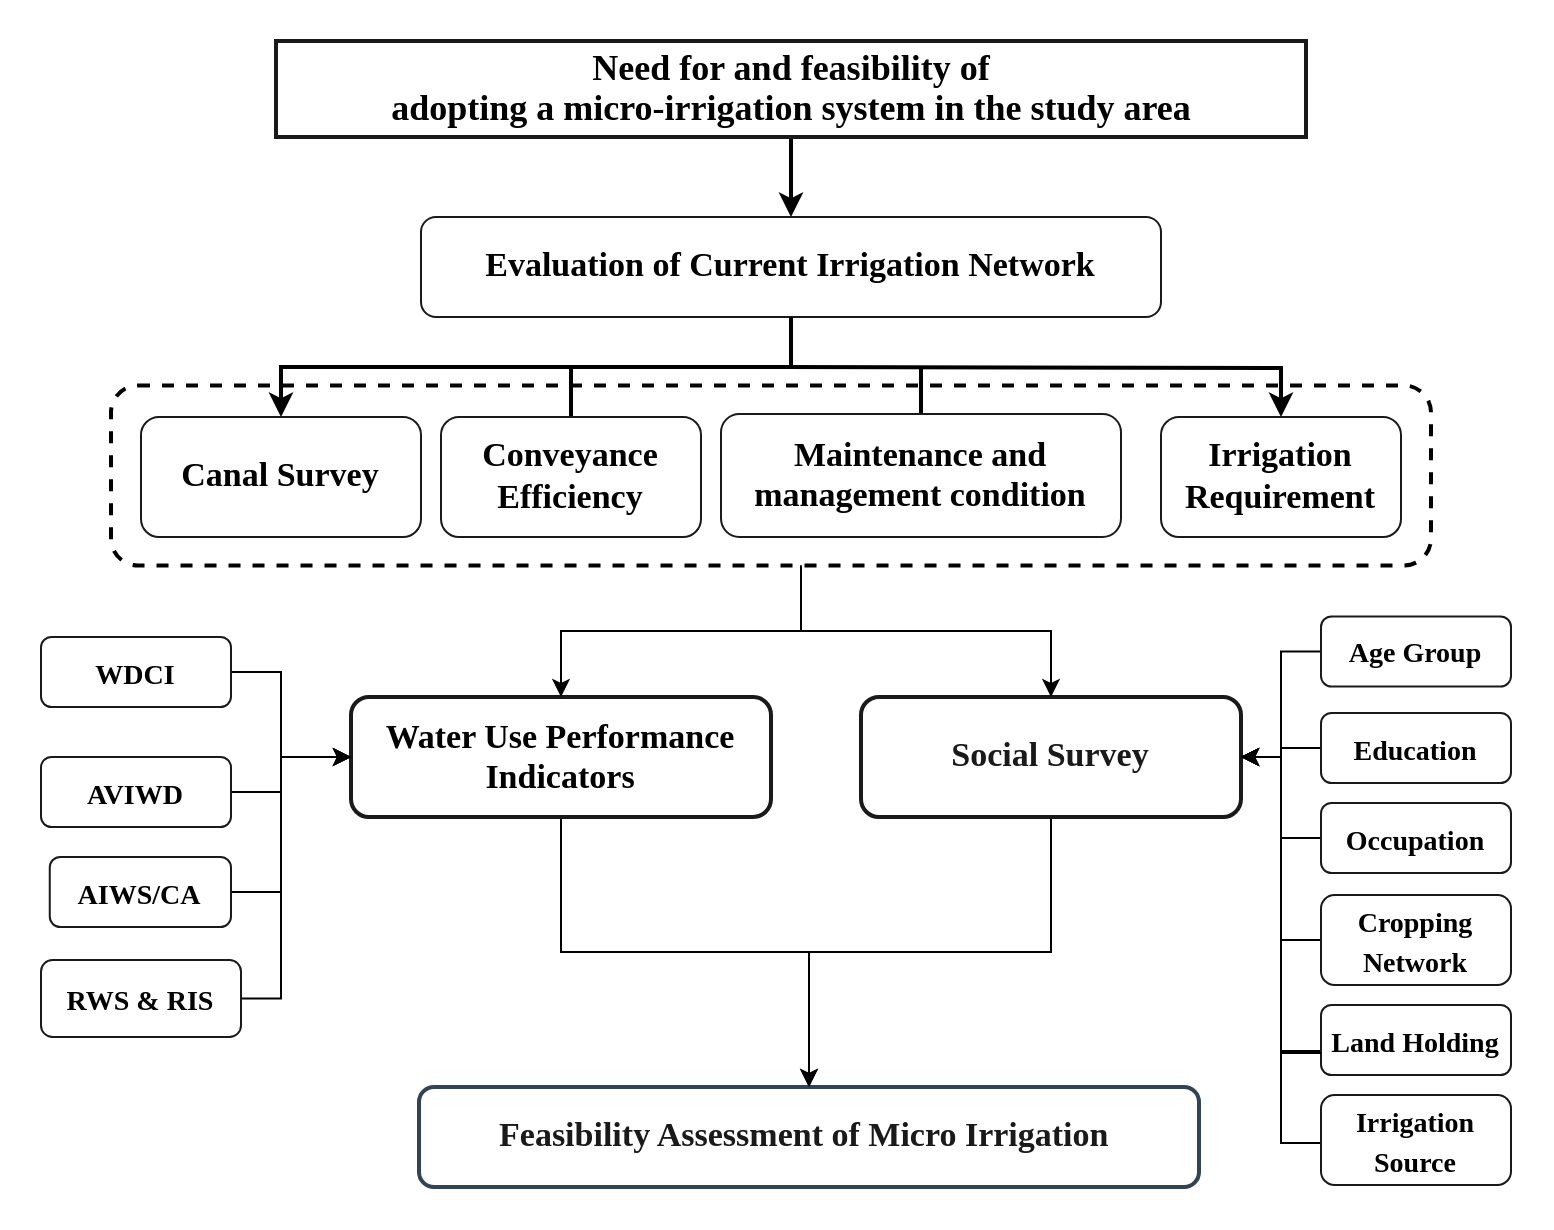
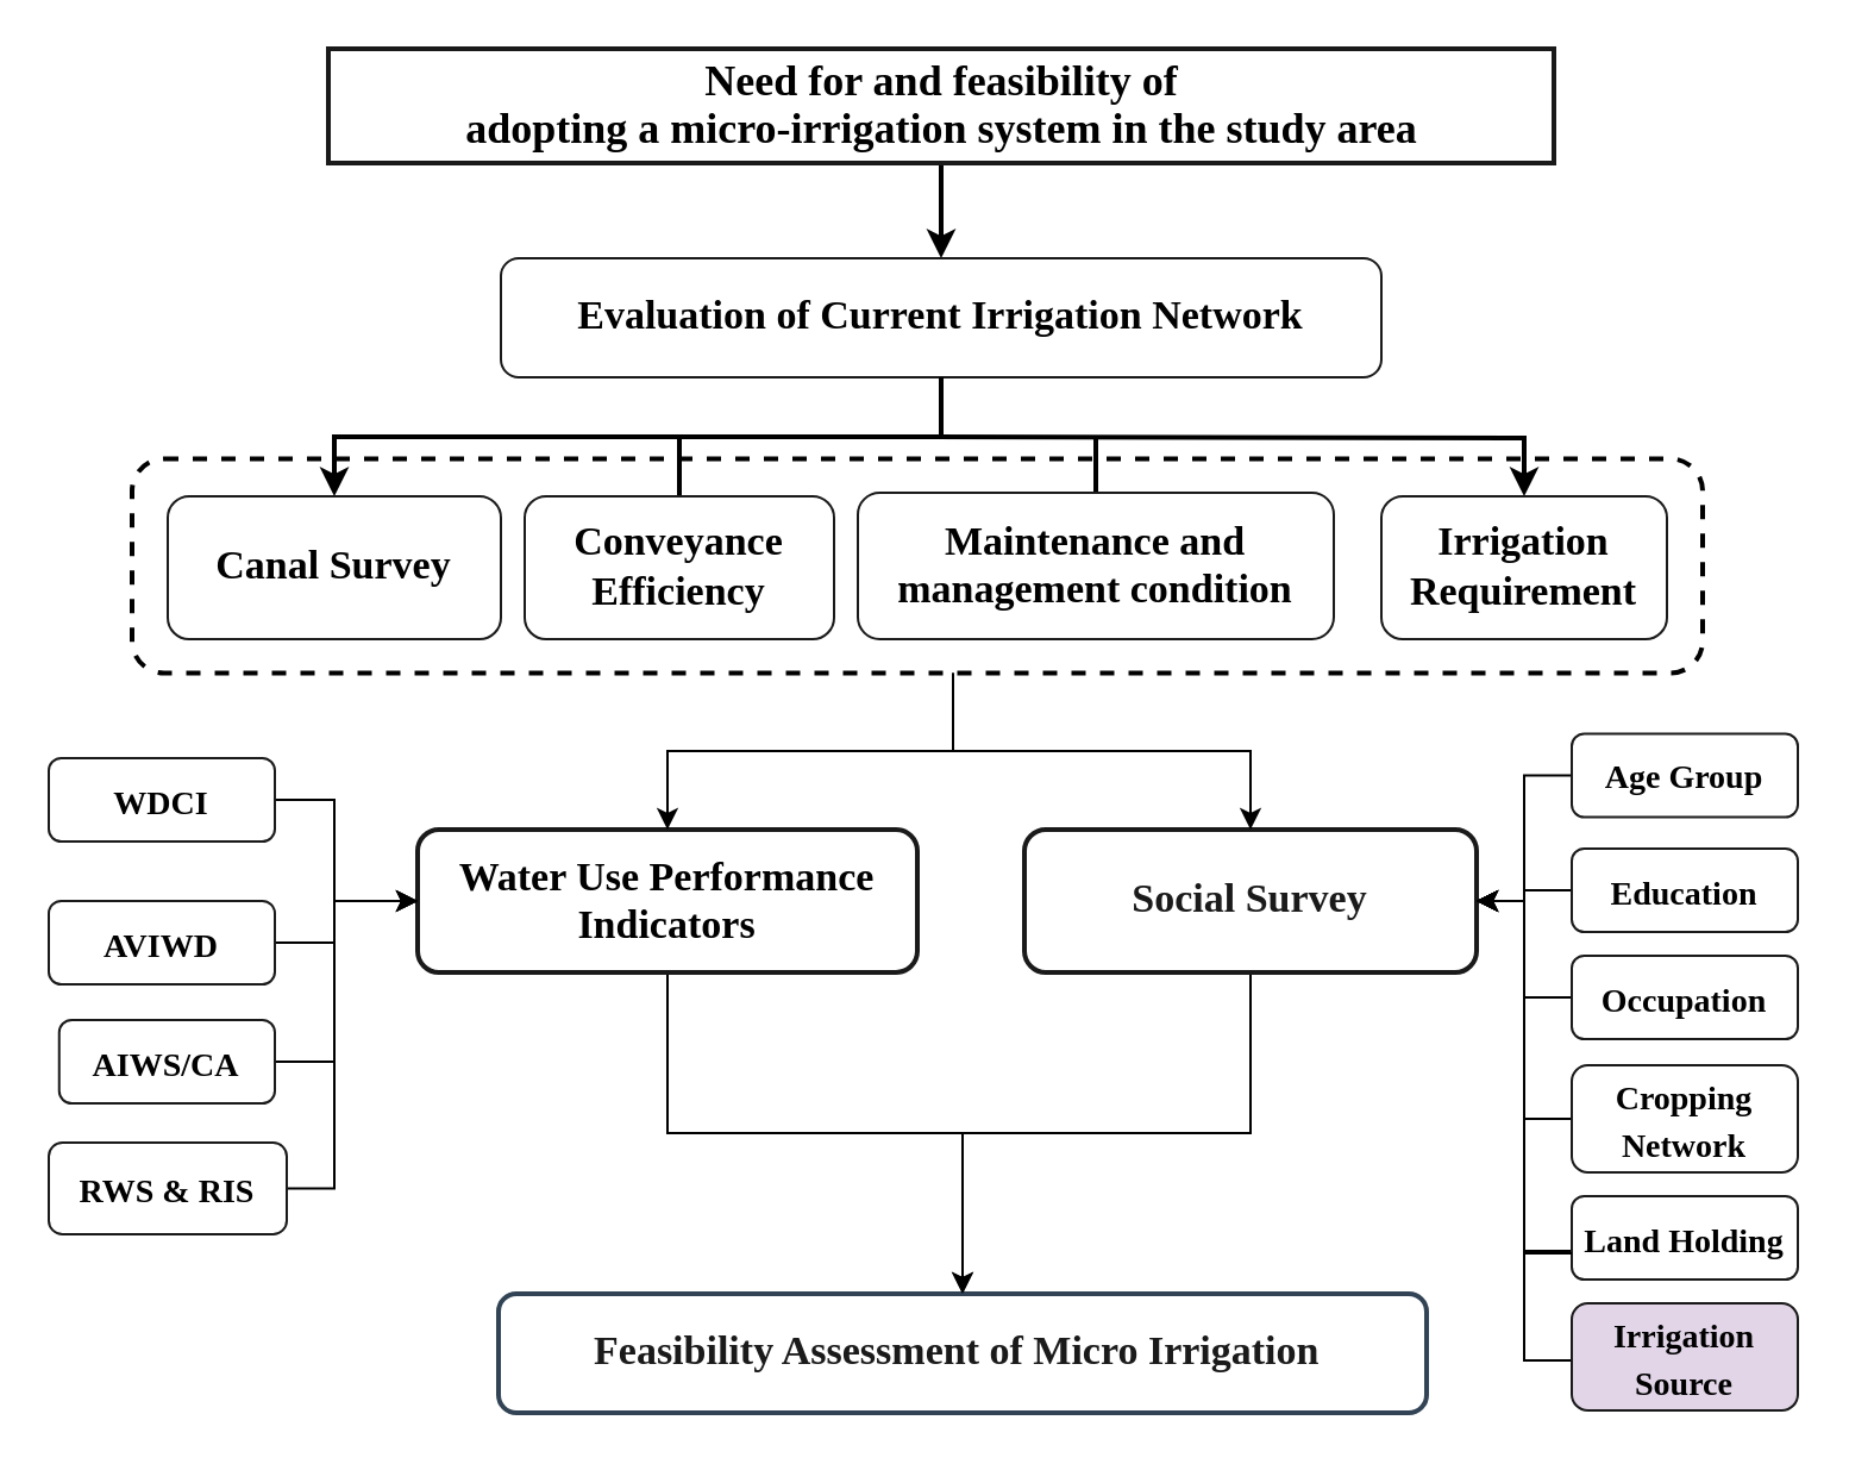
  <mxCell id="0" />
  <mxCell id="1" parent="0" />
  <mxCell id="2" value="" style="edgeStyle=orthogonalEdgeStyle;rounded=0;orthogonalLoop=1;jettySize=auto;html=1;fontFamily=Times New Roman;strokeWidth=2;" edge="1" parent="1" source="3" target="4"><mxGeometry relative="1" as="geometry"><Array as="points"><mxPoint x="395" y="68" /><mxPoint x="395" y="68" /></Array></mxGeometry></mxCell>
  <mxCell id="3" value="&lt;p class=&quot;MsoListParagraph&quot; style=&quot;line-height: 150%;&quot;&gt;&lt;font style=&quot;font-size: 18px;&quot;&gt;&lt;span style=&quot;font-weight: bold;&quot;&gt;Need for and feasibility of&lt;br&gt;adopting a micro-irrigation system in the study area&lt;/span&gt;&lt;/font&gt;&lt;/p&gt;" style="rounded=0;whiteSpace=wrap;html=1;fillColor=#FFFFFF;strokeColor=#1A1A1A;fontFamily=Times New Roman;strokeWidth=2;" vertex="1" parent="1"><mxGeometry x="137.5" y="20" width="515" height="48" as="geometry" /></mxCell>
  <mxCell id="4" value="&lt;font style=&quot;font-size: 17px;&quot;&gt;&lt;b&gt;Evaluation of Current Irrigation Network&lt;/b&gt;&lt;/font&gt;" style="rounded=1;whiteSpace=wrap;html=1;fillColor=#FFFFFF;strokeColor=#1A1A1A;fontFamily=Times New Roman;fontSize=16;" vertex="1" parent="1"><mxGeometry x="210" y="108" width="370" height="50" as="geometry" /></mxCell>
  <mxCell id="5" style="edgeStyle=orthogonalEdgeStyle;rounded=0;orthogonalLoop=1;jettySize=auto;html=1;entryX=0.5;entryY=0;entryDx=0;entryDy=0;" edge="1" parent="1" source="6" target="7"><mxGeometry relative="1" as="geometry" /></mxCell>
  <mxCell id="6" value="&lt;span style=&quot;line-height: 115%;&quot;&gt;&lt;font style=&quot;font-size: 17px;&quot;&gt;&lt;b&gt;Water Use Performance Indicators&lt;/b&gt;&lt;/font&gt;&lt;/span&gt;" style="rounded=1;whiteSpace=wrap;html=1;fillColor=#FFFFFF;strokeColor=#1A1A1A;fontFamily=Times New Roman;fontSize=16;strokeWidth=2;" vertex="1" parent="1"><mxGeometry x="175" y="348" width="210" height="60" as="geometry" /></mxCell>
  <mxCell id="7" value="&lt;font style=&quot;font-size: 17px;&quot;&gt;&lt;b&gt;Feasibility Assessment of Micro Irrigation&amp;nbsp;&lt;/b&gt;&lt;/font&gt;" style="rounded=1;whiteSpace=wrap;html=1;fillColor=#FFFFFF;fontColor=#1A1A1A;strokeColor=#314354;fontFamily=Times New Roman;fontSize=16;strokeWidth=2;" vertex="1" parent="1"><mxGeometry x="209" y="543" width="390" height="50" as="geometry" /></mxCell>
  <mxCell id="8" style="edgeStyle=orthogonalEdgeStyle;rounded=0;orthogonalLoop=1;jettySize=auto;html=1;entryX=0.5;entryY=0;entryDx=0;entryDy=0;" edge="1" parent="1" source="9" target="7"><mxGeometry relative="1" as="geometry" /></mxCell>
  <mxCell id="9" value="&lt;b style=&quot;color: rgb(26, 26, 26); font-size: 17px;&quot;&gt;Social Survey&lt;/b&gt;" style="rounded=1;whiteSpace=wrap;html=1;fillColor=#FFFFFF;strokeColor=#1A1A1A;fontFamily=Times New Roman;fontSize=16;strokeWidth=2;" vertex="1" parent="1"><mxGeometry x="430" y="348" width="190" height="60" as="geometry" /></mxCell>
  <mxCell id="10" style="edgeStyle=orthogonalEdgeStyle;rounded=0;orthogonalLoop=1;jettySize=auto;html=1;entryX=0;entryY=0.5;entryDx=0;entryDy=0;" edge="1" parent="1" source="11" target="6"><mxGeometry relative="1" as="geometry"><mxPoint x="170" y="398" as="targetPoint" /><Array as="points"><mxPoint x="140" y="499" /><mxPoint x="140" y="378" /></Array></mxGeometry></mxCell>
  <mxCell id="11" value="&lt;span style=&quot;line-height: 107%;&quot;&gt;&lt;font style=&quot;font-size: 14px;&quot;&gt;&lt;b style=&quot;&quot;&gt;RWS &amp;amp; RIS&lt;/b&gt;&lt;/font&gt;&lt;/span&gt;" style="rounded=1;whiteSpace=wrap;html=1;fillColor=#FFFFFF;strokeColor=#1A1A1A;fontFamily=Times New Roman;fontSize=16;" vertex="1" parent="1"><mxGeometry x="20" y="479.5" width="100" height="38.5" as="geometry" /></mxCell>
  <mxCell id="12" value="" style="edgeStyle=orthogonalEdgeStyle;rounded=0;orthogonalLoop=1;jettySize=auto;html=1;fontFamily=Times New Roman;entryX=0.5;entryY=0;entryDx=0;entryDy=0;fontSize=16;strokeWidth=2;" edge="1" parent="1" source="4" target="33"><mxGeometry relative="1" as="geometry"><mxPoint x="395" y="188" as="targetPoint" /></mxGeometry></mxCell>
  <mxCell id="13" style="edgeStyle=orthogonalEdgeStyle;rounded=0;orthogonalLoop=1;jettySize=auto;html=1;entryX=0;entryY=0.5;entryDx=0;entryDy=0;" edge="1" parent="1" source="37" target="6"><mxGeometry relative="1" as="geometry"><Array as="points"><mxPoint x="140" y="336" /><mxPoint x="140" y="378" /></Array></mxGeometry></mxCell>
  <mxCell id="14" style="edgeStyle=orthogonalEdgeStyle;rounded=0;orthogonalLoop=1;jettySize=auto;html=1;entryX=0;entryY=0.5;entryDx=0;entryDy=0;" edge="1" parent="1" source="38" target="6"><mxGeometry relative="1" as="geometry"><Array as="points"><mxPoint x="140" y="396" /><mxPoint x="140" y="378" /></Array></mxGeometry></mxCell>
  <mxCell id="15" style="edgeStyle=orthogonalEdgeStyle;rounded=0;orthogonalLoop=1;jettySize=auto;html=1;entryX=0;entryY=0.5;entryDx=0;entryDy=0;" edge="1" parent="1" source="39" target="6"><mxGeometry relative="1" as="geometry"><mxPoint x="170" y="388" as="targetPoint" /><Array as="points"><mxPoint x="140" y="445" /><mxPoint x="140" y="378" /></Array></mxGeometry></mxCell>
  <mxCell id="16" style="edgeStyle=orthogonalEdgeStyle;rounded=0;orthogonalLoop=1;jettySize=auto;html=1;entryX=1;entryY=0.5;entryDx=0;entryDy=0;" edge="1" parent="1" source="17" target="9"><mxGeometry relative="1" as="geometry" /></mxCell>
  <mxCell id="17" value="&lt;span style=&quot;line-height: 107%;&quot;&gt;&lt;font style=&quot;font-size: 14px;&quot;&gt;&lt;b style=&quot;&quot;&gt;Age Group&lt;/b&gt;&lt;/font&gt;&lt;/span&gt;" style="rounded=1;whiteSpace=wrap;html=1;fillColor=#FFFFFF;strokeColor=#1A1A1A;fontFamily=Times New Roman;fontSize=16;" vertex="1" parent="1"><mxGeometry x="660" y="307.75" width="95" height="35" as="geometry" /></mxCell>
  <mxCell id="18" style="edgeStyle=orthogonalEdgeStyle;rounded=0;orthogonalLoop=1;jettySize=auto;html=1;entryX=1;entryY=0.5;entryDx=0;entryDy=0;" edge="1" parent="1" source="19" target="9"><mxGeometry relative="1" as="geometry"><mxPoint x="620" y="378" as="targetPoint" /><Array as="points"><mxPoint x="640" y="525" /><mxPoint x="640" y="378" /></Array></mxGeometry></mxCell>
  <mxCell id="19" value="&lt;span style=&quot;line-height: 107%;&quot;&gt;&lt;font style=&quot;font-size: 14px;&quot;&gt;&lt;b style=&quot;&quot;&gt;Land Holding&lt;/b&gt;&lt;/font&gt;&lt;/span&gt;" style="rounded=1;whiteSpace=wrap;html=1;fillColor=#FFFFFF;strokeColor=#1A1A1A;fontFamily=Times New Roman;fontSize=16;" vertex="1" parent="1"><mxGeometry x="660" y="502" width="95" height="35" as="geometry" /></mxCell>
  <mxCell id="20" style="edgeStyle=orthogonalEdgeStyle;rounded=0;orthogonalLoop=1;jettySize=auto;html=1;" edge="1" parent="1" source="21"><mxGeometry relative="1" as="geometry"><mxPoint x="620" y="378" as="targetPoint" /><Array as="points"><mxPoint x="640" y="571" /><mxPoint x="640" y="378" /></Array></mxGeometry></mxCell>
- <mxCell id="21" value="&lt;span style=&quot;line-height: 107%;&quot;&gt;&lt;font style=&quot;font-size: 14px;&quot;&gt;&lt;b style=&quot;&quot;&gt;Irrigation Source&lt;/b&gt;&lt;/font&gt;&lt;/span&gt;" style="rounded=1;whiteSpace=wrap;html=1;fillColor=#FFFFFF;strokeColor=#1A1A1A;fontFamily=Times New Roman;fontSize=16;" vertex="1" parent="1"><mxGeometry x="660" y="547" width="95" height="45" as="geometry" /></mxCell>
+ <mxCell id="21" value="&lt;span style=&quot;line-height: 107%;&quot;&gt;&lt;font style=&quot;font-size: 14px;&quot;&gt;&lt;b style=&quot;&quot;&gt;Irrigation Source&lt;/b&gt;&lt;/font&gt;&lt;/span&gt;" style="rounded=1;whiteSpace=wrap;html=1;fillColor=#e1d5e7;strokeColor=#1A1A1A;fontFamily=Times New Roman;fontSize=16;" vertex="1" parent="1"><mxGeometry x="660" y="547" width="95" height="45" as="geometry" /></mxCell>
  <mxCell id="22" style="edgeStyle=orthogonalEdgeStyle;rounded=0;orthogonalLoop=1;jettySize=auto;html=1;entryX=1;entryY=0.5;entryDx=0;entryDy=0;" edge="1" parent="1" source="41" target="9"><mxGeometry relative="1" as="geometry" /></mxCell>
  <mxCell id="23" style="edgeStyle=orthogonalEdgeStyle;rounded=0;orthogonalLoop=1;jettySize=auto;html=1;entryX=1;entryY=0.5;entryDx=0;entryDy=0;" edge="1" parent="1" source="42" target="9"><mxGeometry relative="1" as="geometry" /></mxCell>
  <mxCell id="24" style="edgeStyle=orthogonalEdgeStyle;rounded=0;orthogonalLoop=1;jettySize=auto;html=1;entryX=1;entryY=0.5;entryDx=0;entryDy=0;" edge="1" parent="1" source="40" target="9"><mxGeometry relative="1" as="geometry" /></mxCell>
  <mxCell id="25" style="edgeStyle=orthogonalEdgeStyle;rounded=0;orthogonalLoop=1;jettySize=auto;html=1;entryX=1;entryY=0.5;entryDx=0;entryDy=0;" edge="1" parent="1" source="19" target="9"><mxGeometry relative="1" as="geometry"><mxPoint x="620" y="378" as="targetPoint" /><mxPoint x="670" y="525" as="sourcePoint" /><Array as="points"><mxPoint x="640" y="526" /><mxPoint x="640" y="378" /></Array></mxGeometry></mxCell>
  <mxCell id="26" style="edgeStyle=orthogonalEdgeStyle;rounded=0;orthogonalLoop=1;jettySize=auto;html=1;entryX=0.5;entryY=0;entryDx=0;entryDy=0;" edge="1" parent="1" source="28" target="6"><mxGeometry relative="1" as="geometry"><Array as="points"><mxPoint x="400" y="315" /><mxPoint x="280" y="315" /></Array></mxGeometry></mxCell>
  <mxCell id="27" style="edgeStyle=orthogonalEdgeStyle;rounded=0;orthogonalLoop=1;jettySize=auto;html=1;entryX=0.5;entryY=0;entryDx=0;entryDy=0;" edge="1" parent="1" source="28" target="9"><mxGeometry relative="1" as="geometry"><Array as="points"><mxPoint x="400" y="315" /><mxPoint x="525" y="315" /></Array></mxGeometry></mxCell>
  <mxCell id="28" value="" style="rounded=1;whiteSpace=wrap;html=1;fillColor=none;strokeWidth=2;fontFamily=Times New Roman;fontSize=16;dashed=1;" vertex="1" parent="1"><mxGeometry x="55" y="192.25" width="660" height="90" as="geometry" /></mxCell>
  <mxCell id="29" value="" style="edgeStyle=orthogonalEdgeStyle;rounded=0;orthogonalLoop=1;jettySize=auto;html=1;fontFamily=Times New Roman;entryX=0.5;entryY=0;entryDx=0;entryDy=0;fontSize=16;strokeWidth=2;" edge="1" parent="1" target="36"><mxGeometry relative="1" as="geometry"><mxPoint x="640" y="211.5" as="targetPoint" /><mxPoint x="390" y="183" as="sourcePoint" /></mxGeometry></mxCell>
  <mxCell id="30" value="" style="endArrow=none;html=1;rounded=0;exitX=0.5;exitY=0;exitDx=0;exitDy=0;fontFamily=Times New Roman;fontSize=16;strokeWidth=2;" edge="1" parent="1" source="35"><mxGeometry width="50" height="50" relative="1" as="geometry"><mxPoint x="460" y="201.5" as="sourcePoint" /><mxPoint x="460" y="183" as="targetPoint" /></mxGeometry></mxCell>
  <mxCell id="31" value="" style="endArrow=none;html=1;rounded=0;fontFamily=Times New Roman;fontSize=16;strokeWidth=2;" edge="1" parent="1"><mxGeometry width="50" height="50" relative="1" as="geometry"><mxPoint x="285" y="208" as="sourcePoint" /><mxPoint x="285" y="183" as="targetPoint" /></mxGeometry></mxCell>
  <mxCell id="32" value="" style="group" vertex="1" connectable="0" parent="1"><mxGeometry x="70" y="206.5" width="630" height="61.5" as="geometry" /></mxCell>
  <mxCell id="33" value="&lt;font style=&quot;font-size: 17px;&quot;&gt;&lt;b&gt;Canal Survey&lt;/b&gt;&lt;/font&gt;" style="rounded=1;whiteSpace=wrap;html=1;fillColor=#FFFFFF;strokeColor=#1A1A1A;fontFamily=Times New Roman;fontSize=16;" vertex="1" parent="32"><mxGeometry y="1.5" width="140" height="60" as="geometry" /></mxCell>
  <mxCell id="34" value="&lt;font style=&quot;font-size: 17px;&quot;&gt;&lt;b&gt;Conveyance Efficiency&lt;/b&gt;&lt;/font&gt;" style="rounded=1;whiteSpace=wrap;html=1;fillColor=#FFFFFF;strokeColor=#1A1A1A;fontFamily=Times New Roman;fontSize=16;" vertex="1" parent="32"><mxGeometry x="150" y="1.5" width="130" height="60" as="geometry" /></mxCell>
  <mxCell id="35" value="&lt;span style=&quot;line-height: 115%;&quot;&gt;&lt;font style=&quot;font-size: 17px;&quot;&gt;&lt;b&gt;Maintenance and management condition&lt;/b&gt;&lt;/font&gt;&lt;/span&gt;" style="rounded=1;whiteSpace=wrap;html=1;fillColor=#FFFFFF;strokeColor=#1A1A1A;fontFamily=Times New Roman;fontSize=16;" vertex="1" parent="32"><mxGeometry x="290" width="200" height="61.5" as="geometry" /></mxCell>
  <mxCell id="36" value="&lt;font style=&quot;font-size: 17px;&quot;&gt;&lt;b&gt;Irrigation Requirement&lt;/b&gt;&lt;/font&gt;" style="rounded=1;whiteSpace=wrap;html=1;fillColor=#FFFFFF;strokeColor=#1A1A1A;fontFamily=Times New Roman;fontSize=16;" vertex="1" parent="32"><mxGeometry x="510" y="1.5" width="120" height="60" as="geometry" /></mxCell>
  <mxCell id="37" value="&lt;span style=&quot;line-height: 107%;&quot;&gt;&lt;font style=&quot;font-size: 14px;&quot;&gt;&lt;b style=&quot;&quot;&gt;WDCI&lt;/b&gt;&lt;/font&gt;&lt;/span&gt;" style="rounded=1;whiteSpace=wrap;html=1;fillColor=#FFFFFF;strokeColor=#1A1A1A;fontFamily=Times New Roman;fontSize=16;" vertex="1" parent="1"><mxGeometry x="20" y="318" width="95" height="35" as="geometry" /></mxCell>
  <mxCell id="38" value="&lt;span style=&quot;line-height: 107%;&quot;&gt;&lt;font face=&quot;Times New Roman&quot; style=&quot;font-size: 14px;&quot;&gt;&lt;b style=&quot;&quot;&gt;AVIWD&lt;/b&gt;&lt;/font&gt;&lt;/span&gt;" style="rounded=1;whiteSpace=wrap;html=1;fillColor=#FFFFFF;strokeColor=#1A1A1A;fontFamily=Times New Roman;fontSize=16;" vertex="1" parent="1"><mxGeometry x="20" y="378" width="95" height="35" as="geometry" /></mxCell>
  <mxCell id="39" value="&lt;span style=&quot;line-height: 107%;&quot;&gt;&lt;font style=&quot;font-size: 14px;&quot;&gt;&lt;b style=&quot;&quot;&gt;AIWS/CA&lt;/b&gt;&lt;/font&gt;&lt;/span&gt;" style="rounded=1;whiteSpace=wrap;html=1;fillColor=#FFFFFF;strokeColor=#1A1A1A;fontFamily=Times New Roman;fontSize=16;" vertex="1" parent="1"><mxGeometry x="24.38" y="428" width="90.62" height="35" as="geometry" /></mxCell>
  <mxCell id="40" value="&lt;span style=&quot;line-height: 107%;&quot;&gt;&lt;font style=&quot;font-size: 14px;&quot;&gt;&lt;b style=&quot;&quot;&gt;Cropping Network&lt;/b&gt;&lt;/font&gt;&lt;/span&gt;" style="rounded=1;whiteSpace=wrap;html=1;fillColor=#FFFFFF;strokeColor=#1A1A1A;fontFamily=Times New Roman;fontSize=16;" vertex="1" parent="1"><mxGeometry x="660" y="447" width="95" height="45" as="geometry" /></mxCell>
  <mxCell id="41" value="&lt;span style=&quot;line-height: 107%;&quot;&gt;&lt;font style=&quot;font-size: 14px;&quot;&gt;&lt;b style=&quot;&quot;&gt;Occupation&lt;/b&gt;&lt;/font&gt;&lt;/span&gt;" style="rounded=1;whiteSpace=wrap;html=1;fillColor=#FFFFFF;strokeColor=#1A1A1A;fontFamily=Times New Roman;fontSize=16;" vertex="1" parent="1"><mxGeometry x="660" y="401" width="95" height="35" as="geometry" /></mxCell>
  <mxCell id="42" value="&lt;span style=&quot;line-height: 107%;&quot;&gt;&lt;font style=&quot;font-size: 14px;&quot;&gt;&lt;b style=&quot;&quot;&gt;Education&lt;/b&gt;&lt;/font&gt;&lt;/span&gt;" style="rounded=1;whiteSpace=wrap;html=1;fillColor=#FFFFFF;strokeColor=#1A1A1A;fontFamily=Times New Roman;fontSize=16;" vertex="1" parent="1"><mxGeometry x="660" y="356" width="95" height="35" as="geometry" /></mxCell>
